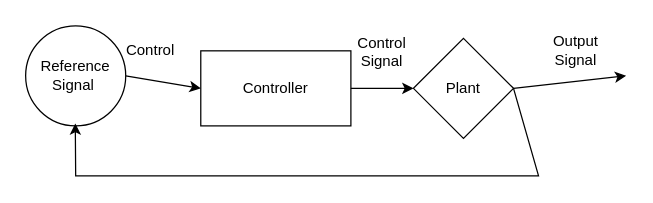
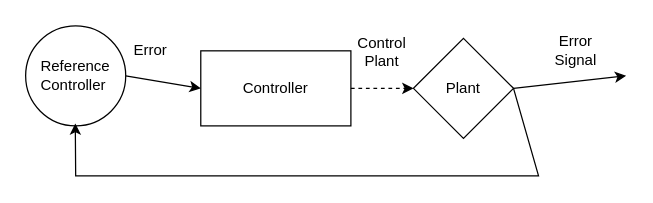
  <mxCell id="0" />
  <mxCell id="1" parent="0" />
  <mxCell id="2" value="Controller" style="rounded=0;whiteSpace=wrap;html=1;" vertex="1" parent="1"><mxGeometry x="160" y="40" width="120" height="60" as="geometry" /></mxCell>
- <mxCell id="3" value="Reference Signal&amp;nbsp;" style="ellipse;whiteSpace=wrap;html=1;aspect=fixed;" vertex="1" parent="1"><mxGeometry x="20" y="20" width="80" height="80" as="geometry" /></mxCell>
+ <mxCell id="3" value="Reference Controller&amp;nbsp;" style="ellipse;whiteSpace=wrap;html=1;aspect=fixed;" vertex="1" parent="1"><mxGeometry x="20" y="20" width="80" height="80" as="geometry" /></mxCell>
  <mxCell id="4" value="" style="endArrow=classic;html=1;rounded=0;entryX=0;entryY=0.5;entryDx=0;entryDy=0;exitX=1;exitY=0.5;exitDx=0;exitDy=0;" edge="1" parent="1" source="3" target="2"><mxGeometry width="50" height="50" relative="1" as="geometry"><mxPoint x="110" y="60" as="sourcePoint" /><mxPoint x="320" y="40" as="targetPoint" /></mxGeometry></mxCell>
  <mxCell id="5" value="Plant" style="rhombus;whiteSpace=wrap;html=1;" vertex="1" parent="1"><mxGeometry x="330" y="30" width="80" height="80" as="geometry" /></mxCell>
- <mxCell id="6" value="" style="endArrow=classic;html=1;rounded=0;exitX=1;exitY=0.5;exitDx=0;exitDy=0;entryX=0;entryY=0.5;entryDx=0;entryDy=0;" edge="1" parent="1" source="2" target="5"><mxGeometry width="50" height="50" relative="1" as="geometry"><mxPoint x="190" y="130" as="sourcePoint" /><mxPoint x="240" y="80" as="targetPoint" /></mxGeometry></mxCell>
+ <mxCell id="6" value="" style="endArrow=classic;html=1;rounded=0;exitX=1;exitY=0.5;exitDx=0;exitDy=0;entryX=0;entryY=0.5;entryDx=0;entryDy=0;dashed=1;" edge="1" parent="1" source="2" target="5"><mxGeometry width="50" height="50" relative="1" as="geometry"><mxPoint x="190" y="130" as="sourcePoint" /><mxPoint x="240" y="80" as="targetPoint" /></mxGeometry></mxCell>
  <mxCell id="7" value="" style="endArrow=classic;html=1;rounded=0;exitX=1;exitY=0.5;exitDx=0;exitDy=0;" edge="1" parent="1" source="5"><mxGeometry width="50" height="50" relative="1" as="geometry"><mxPoint x="190" y="130" as="sourcePoint" /><mxPoint x="500" y="60" as="targetPoint" /></mxGeometry></mxCell>
- <mxCell id="8" value="Control Signal" style="text;html=1;align=center;verticalAlign=middle;whiteSpace=wrap;rounded=0;" vertex="1" parent="1"><mxGeometry x="290" y="40" width="30" as="geometry" /></mxCell>
- <mxCell id="9" value="Output Signal" style="text;html=1;align=center;verticalAlign=middle;whiteSpace=wrap;rounded=0;" vertex="1" parent="1"><mxGeometry x="430" y="25" width="60" height="30" as="geometry" /></mxCell>
+ <mxCell id="8" value="Control Plant" style="text;html=1;align=center;verticalAlign=middle;whiteSpace=wrap;rounded=0;" vertex="1" parent="1"><mxGeometry x="290" y="40" width="30" as="geometry" /></mxCell>
+ <mxCell id="9" value="Error Signal" style="text;html=1;align=center;verticalAlign=middle;whiteSpace=wrap;rounded=0;" vertex="1" parent="1"><mxGeometry x="430" y="25" width="60" height="30" as="geometry" /></mxCell>
  <mxCell id="10" value="" style="endArrow=classic;html=1;rounded=0;exitX=1;exitY=0.5;exitDx=0;exitDy=0;entryX=0.496;entryY=0.975;entryDx=0;entryDy=0;entryPerimeter=0;" edge="1" parent="1" source="5" target="3"><mxGeometry width="50" height="50" relative="1" as="geometry"><mxPoint x="400" y="180" as="sourcePoint" /><mxPoint x="20" y="140" as="targetPoint" /><Array as="points"><mxPoint x="430" y="140" /><mxPoint x="60" y="140" /></Array></mxGeometry></mxCell>
- <mxCell id="11" value="Control" style="text;html=1;align=center;verticalAlign=middle;whiteSpace=wrap;rounded=0;" vertex="1" parent="1"><mxGeometry x="90" y="25" width="60" height="30" as="geometry" /></mxCell>
+ <mxCell id="11" value="Error" style="text;html=1;align=center;verticalAlign=middle;whiteSpace=wrap;rounded=0;" vertex="1" parent="1"><mxGeometry x="90" y="25" width="60" height="30" as="geometry" /></mxCell>
